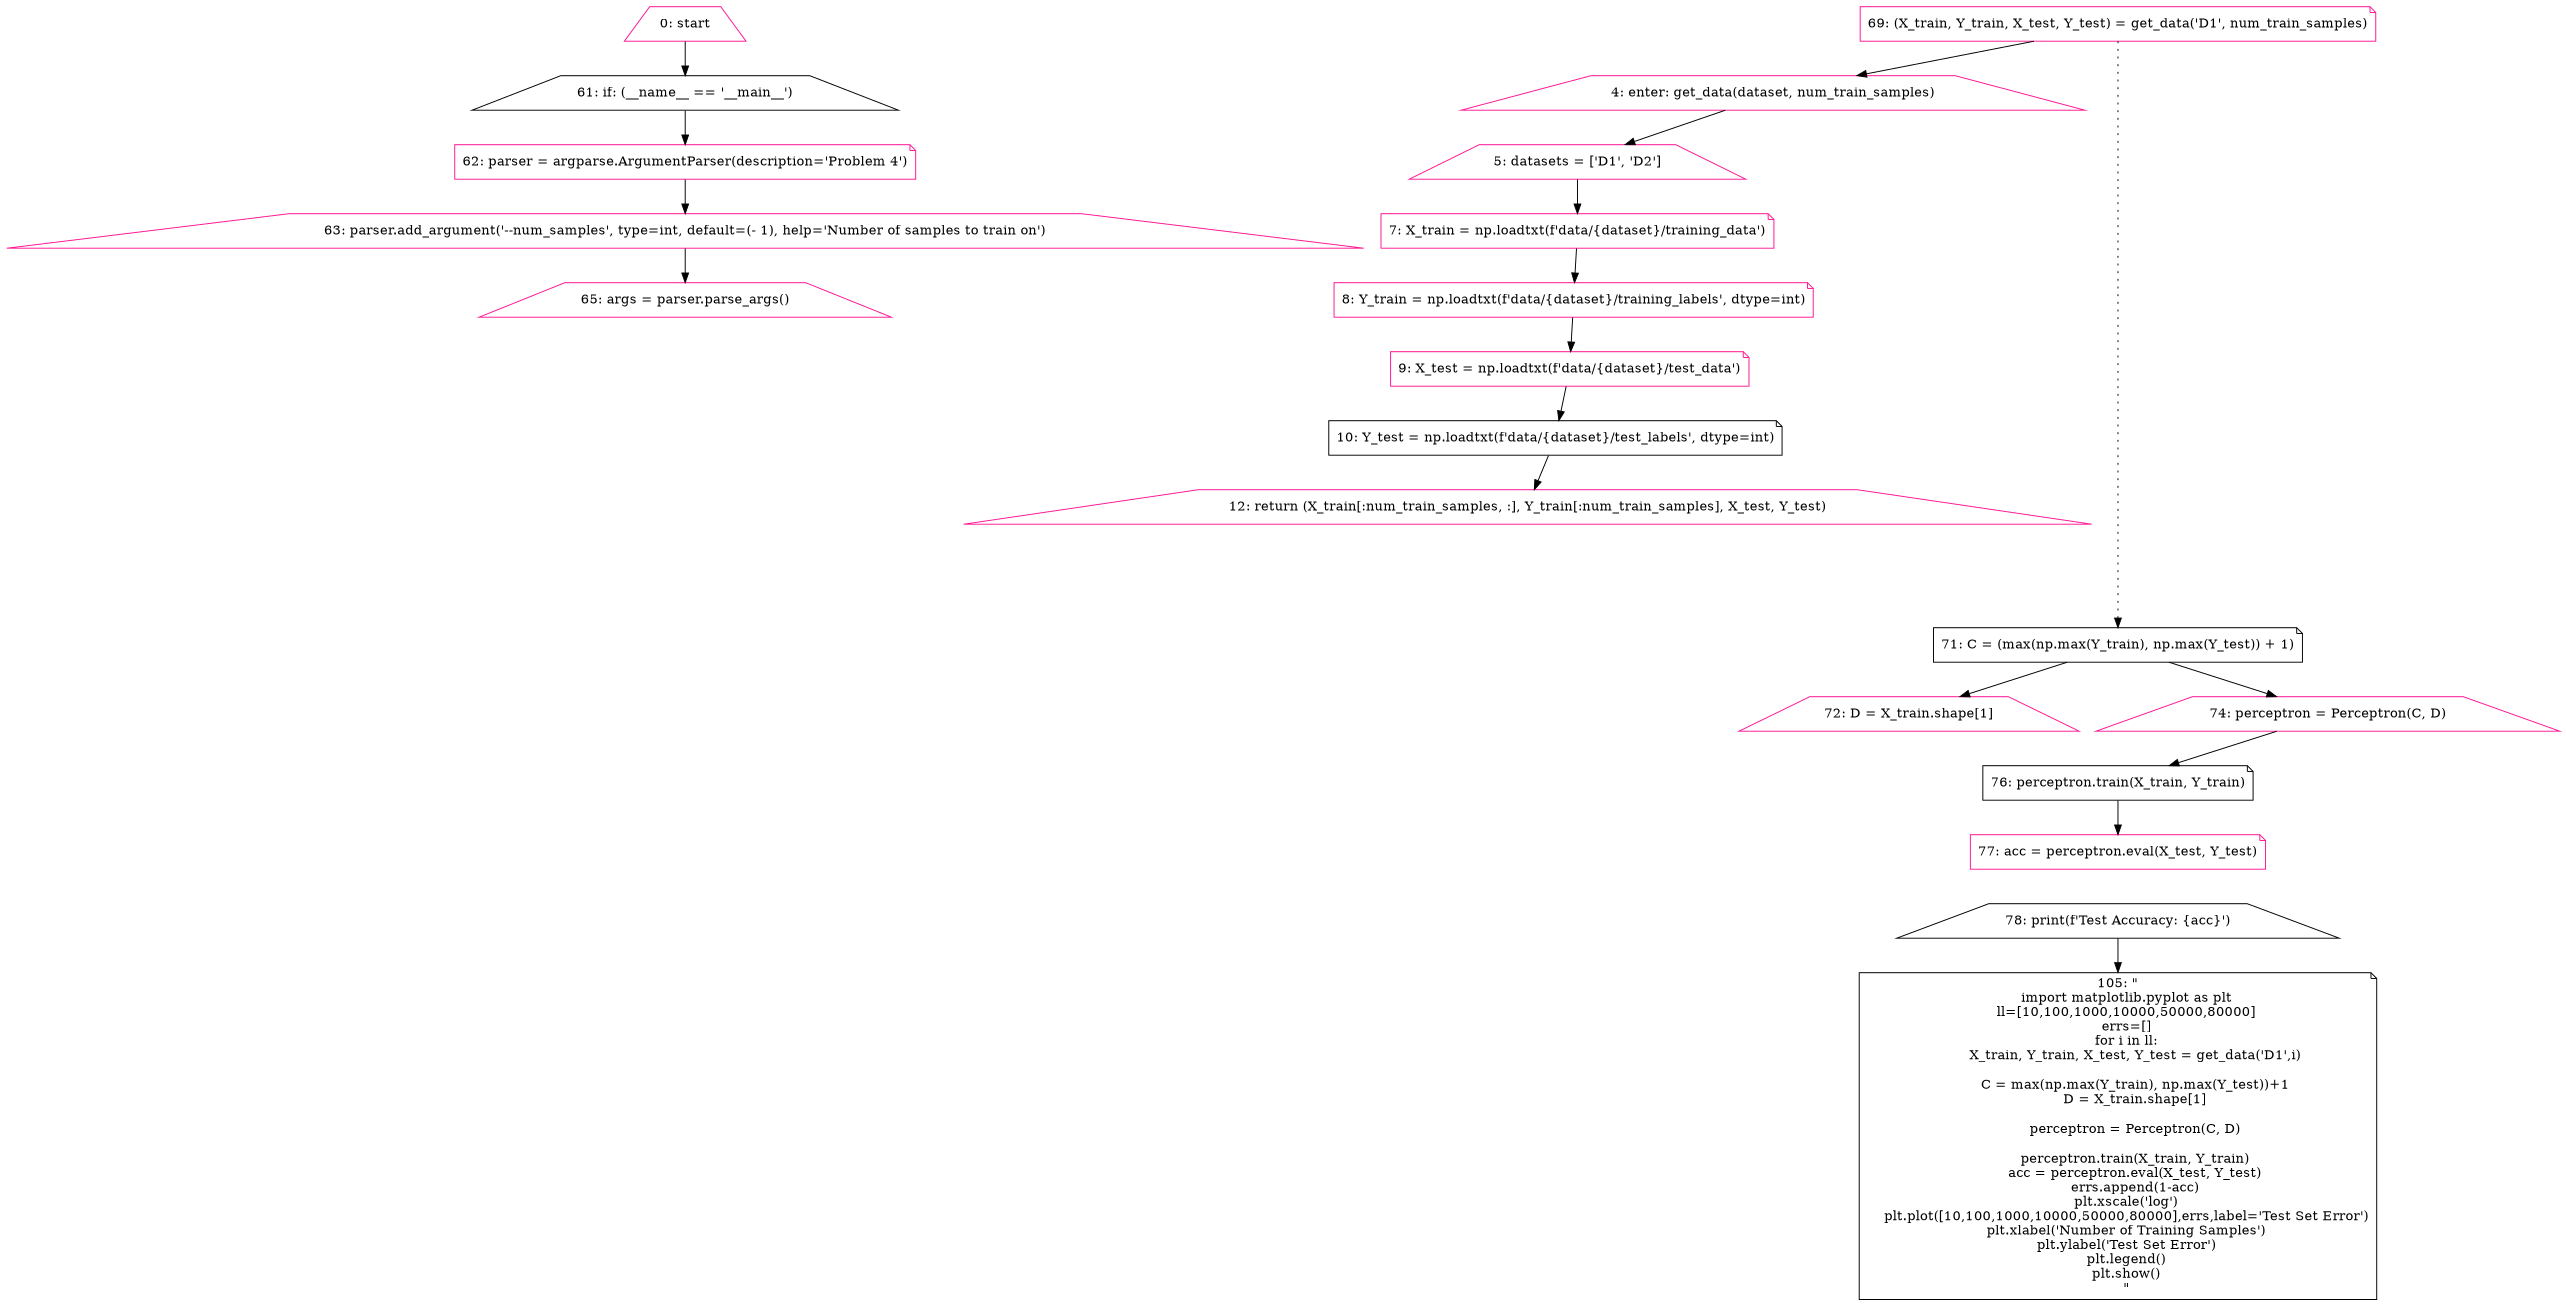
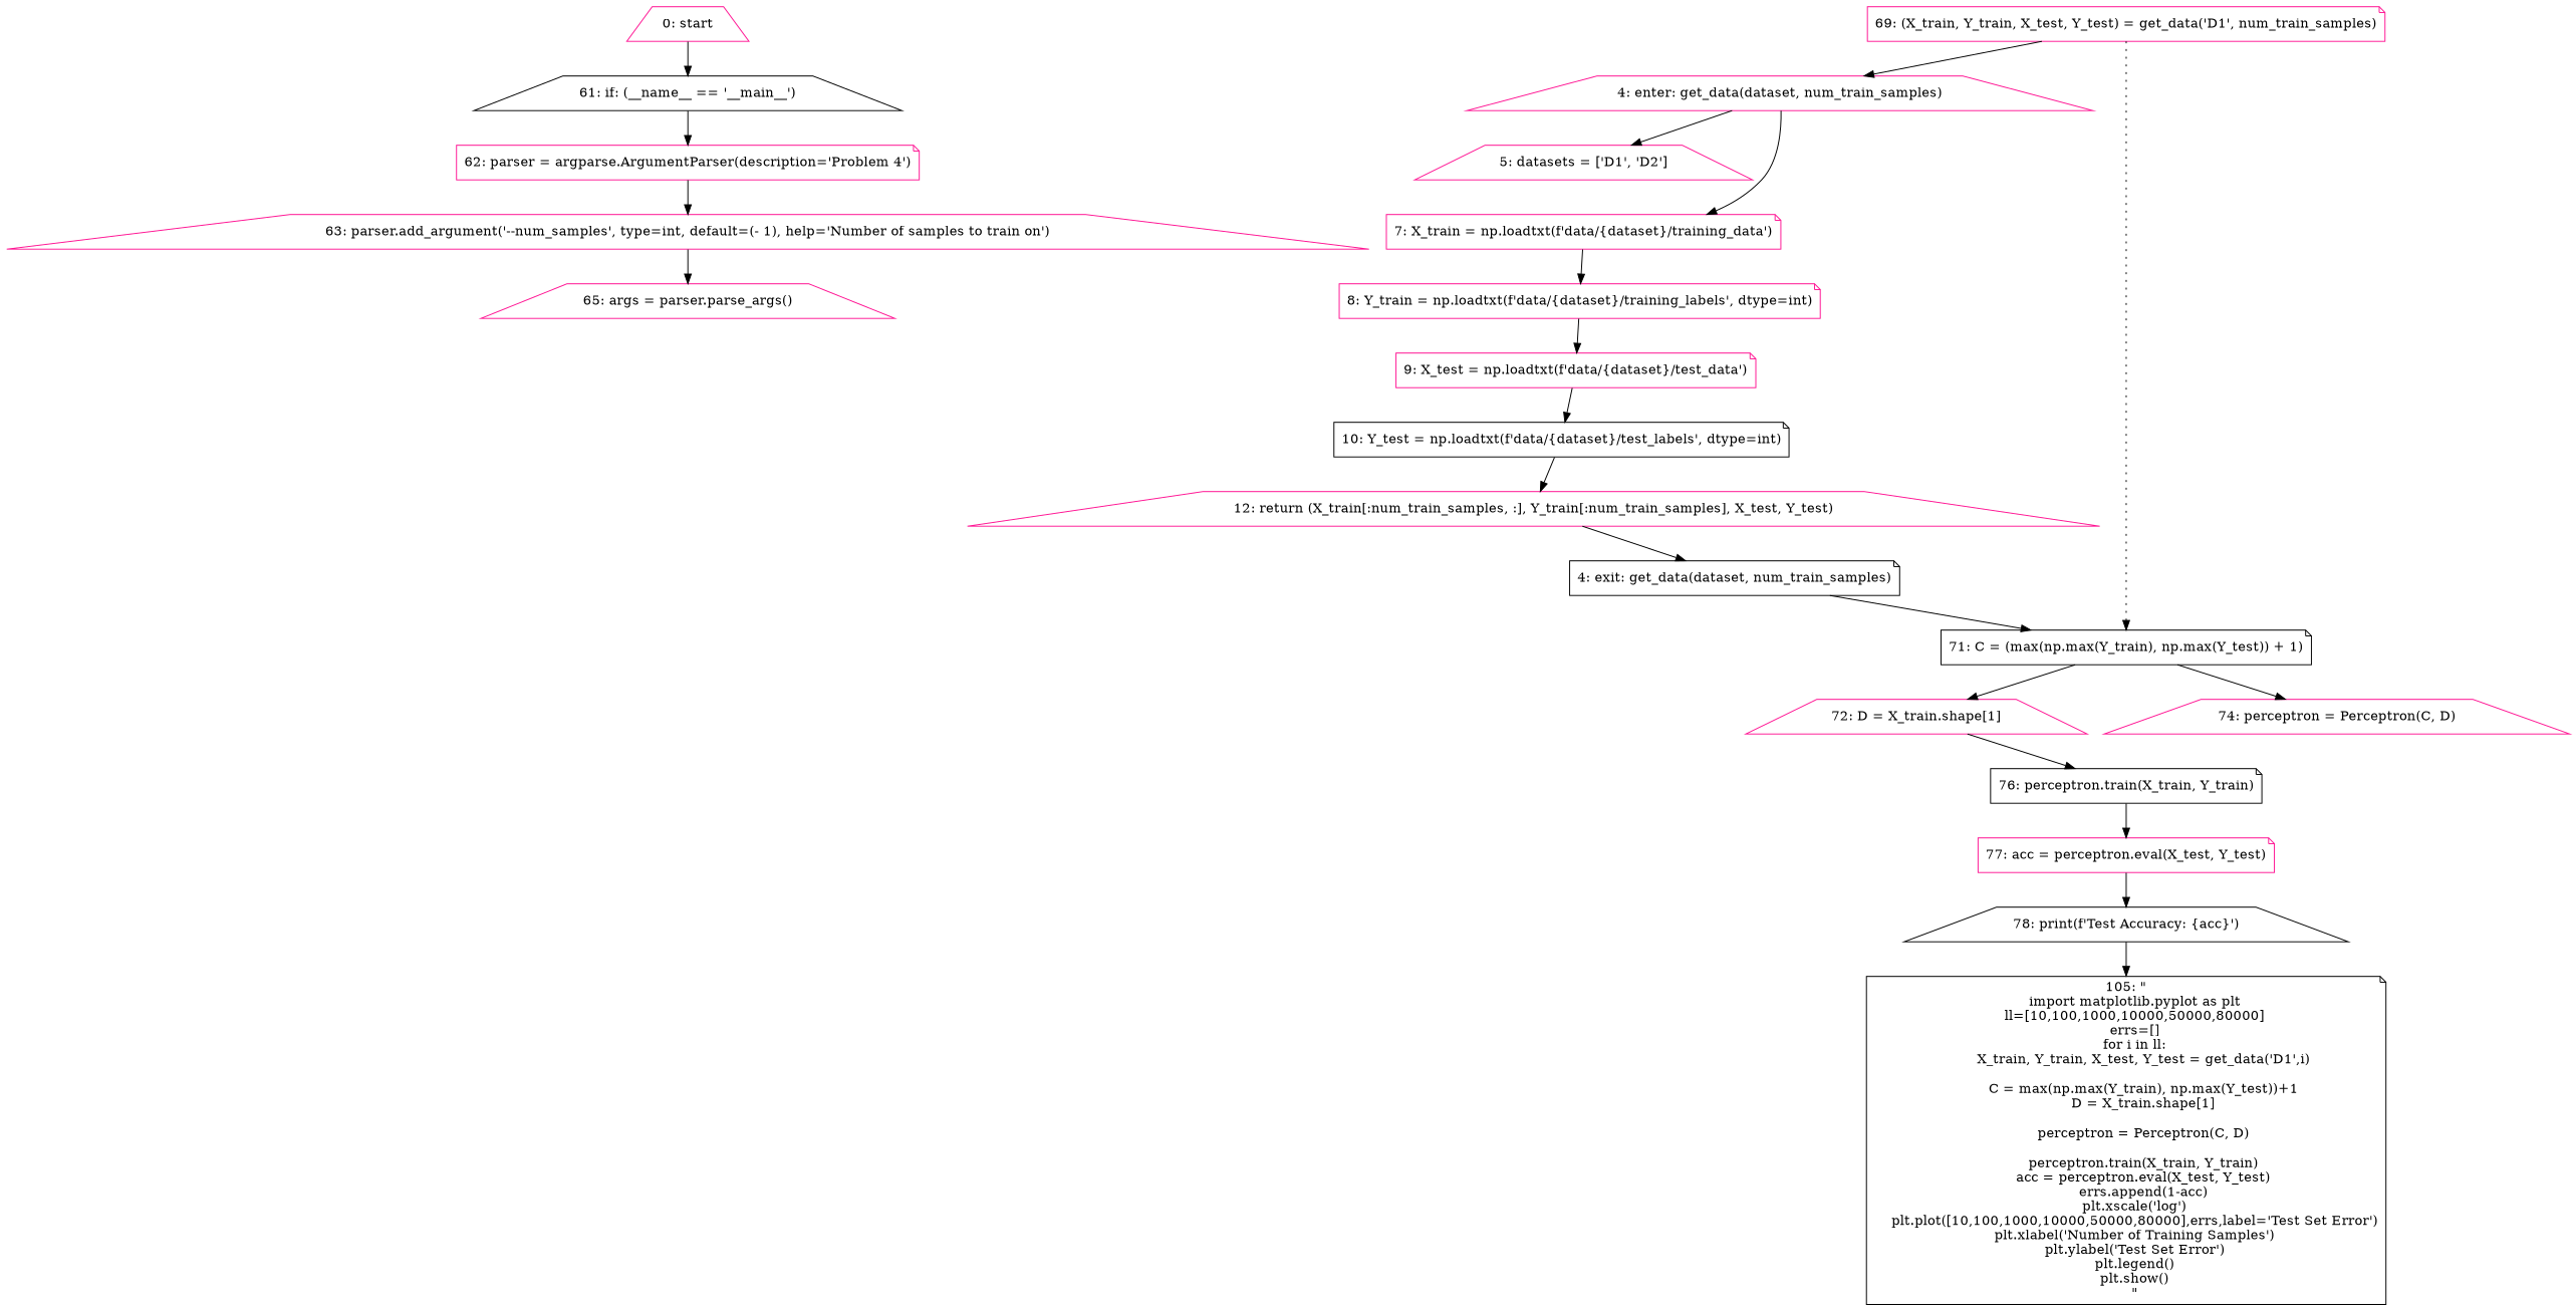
  strict digraph {
    node [color=deeppink shape=note]
    n1 [label="0: start" shape=trapezium]
    n2 [color=black label="61: if: (__name__ == '__main__')" shape=trapezium]
    n3 [label="62: parser = argparse.ArgumentParser(description='Problem 4')"]
    n4 [label="63: parser.add_argument('--num_samples', type=int, default=(- 1), help='Number of samples to train on')" shape=trapezium]
    n5 [label="65: args = parser.parse_args()" shape=trapezium]
    n6 [label="4: enter: get_data(dataset, num_train_samples)" shape=trapezium]
    n7 [label="5: datasets = ['D1', 'D2']" shape=trapezium]
    n8 [label="7: X_train = np.loadtxt(f'data/{dataset}/training_data')"]
    n9 [label="8: Y_train = np.loadtxt(f'data/{dataset}/training_labels', dtype=int)"]
    n10 [label="9: X_test = np.loadtxt(f'data/{dataset}/test_data')"]
    n11 [label="69: (X_train, Y_train, X_test, Y_test) = get_data('D1', num_train_samples)"]
    n12 [color=black label="71: C = (max(np.max(Y_train), np.max(Y_test)) + 1)"]
    n13 [label="72: D = X_train.shape[1]" shape=trapezium]
    n14 [label="74: perceptron = Perceptron(C, D)" shape=trapezium]
    n15 [color=black label="76: perceptron.train(X_train, Y_train)"]
+   n16 [color=black label="4: exit: get_data(dataset, num_train_samples)"]
    n17 [label="12: return (X_train[:num_train_samples, :], Y_train[:num_train_samples], X_test, Y_test)" shape=trapezium]
    n18 [color=black label="10: Y_test = np.loadtxt(f'data/{dataset}/test_labels', dtype=int)"]
    n19 [label="77: acc = perceptron.eval(X_test, Y_test)"]
    n20 [color=black label="78: print(f'Test Accuracy: {acc}')" shape=trapezium]
    n21 [color=black label="105: \"\n    import matplotlib.pyplot as plt\n    ll=[10,100,1000,10000,50000,80000]\n    errs=[]\n    for i in ll:\n        X_train, Y_train, X_test, Y_test = get_data('D1',i)\n\n        C = max(np.max(Y_train), np.max(Y_test))+1\n        D = X_train.shape[1]\n\n        perceptron = Perceptron(C, D)\n\n        perceptron.train(X_train, Y_train)\n        acc = perceptron.eval(X_test, Y_test)\n        errs.append(1-acc)\n    plt.xscale('log')\n    plt.plot([10,100,1000,10000,50000,80000],errs,label='Test Set Error')\n    plt.xlabel('Number of Training Samples')\n    plt.ylabel('Test Set Error')\n    plt.legend()\n    plt.show()\n    \""]
    n1 -> n2
    n2 -> n3
    n3 -> n4
    n4 -> n5
    n6 -> n7
-   n7 -> n8
+   n6 -> n8
    n8 -> n9
    n9 -> n10
    n10 -> n18
    n11 -> n6
    n11 -> n12 [style=dotted weight=100]
    n12 -> n13
    n12 -> n14
-   n14 -> n15
+   n13 -> n15
    n15 -> n19
+   n16 -> n12
+   n17 -> n16
    n18 -> n17
+   n19 -> n20
    n20 -> n21
  }
